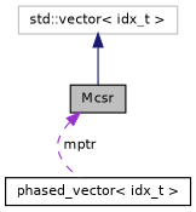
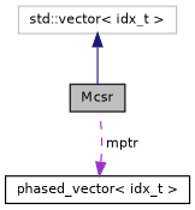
  digraph {
    node [color=black fillcolor=white fontname=Helvetica fontsize=10 shape=record style=filled]
    edge [dir=back fontname=Helvetica fontsize=10 labelfontname=Helvetica labelfontsize=10]
    n1 [fillcolor=grey75 fontcolor=black height=0.2 label=Mcsr width=0.4]
    n2 [height=0.2 label="phased_vector\< idx_t \>" width=0.4]
    n3 [color=grey75 height=0.2 label="std::vector\< idx_t \>" width=0.4]
-   n1 -> n2 [color=darkorchid3 label=" mptr" style=dashed]
+   n2 -> n1 [color=darkorchid3 label=" mptr" style=dashed]
    n3 -> n1 [color=midnightblue style=solid]
  }
